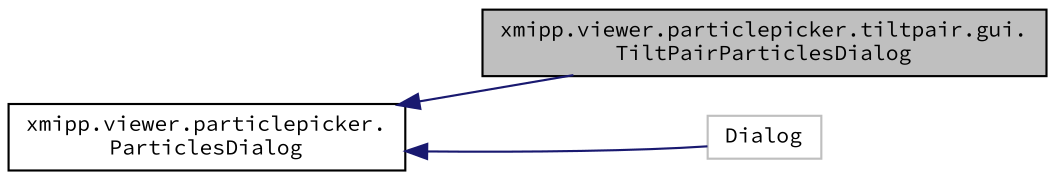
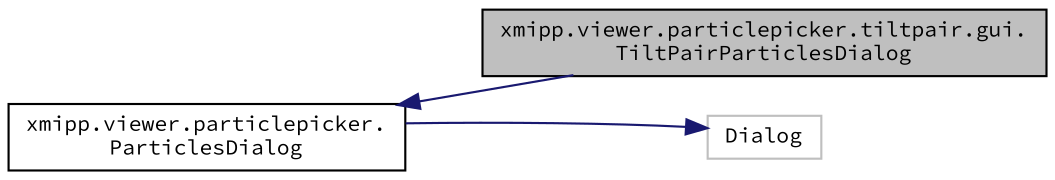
  digraph {
    rankdir=LR
    fontname="Source Code Pro"
    node [color=black fillcolor=white fontname="Source Code Pro" fontsize=10 shape=record style=filled]
    edge [color=midnightblue dir=back fontname="Source Code Pro" fontsize=10 labelfontname=Helvetica labelfontsize=10 style=solid]
    n1 [fillcolor=grey75 fontcolor=black height=0.2 label="xmipp.viewer.particlepicker.tiltpair.gui.\lTiltPairParticlesDialog" width=0.4]
    n2 [height=0.2 label="xmipp.viewer.particlepicker.\lParticlesDialog" width=0.4]
    n3 [color=grey75 height=0.2 label=Dialog width=0.4]
    n2 -> n1
-   n2 -> n3
+   n3 -> n2
  }
